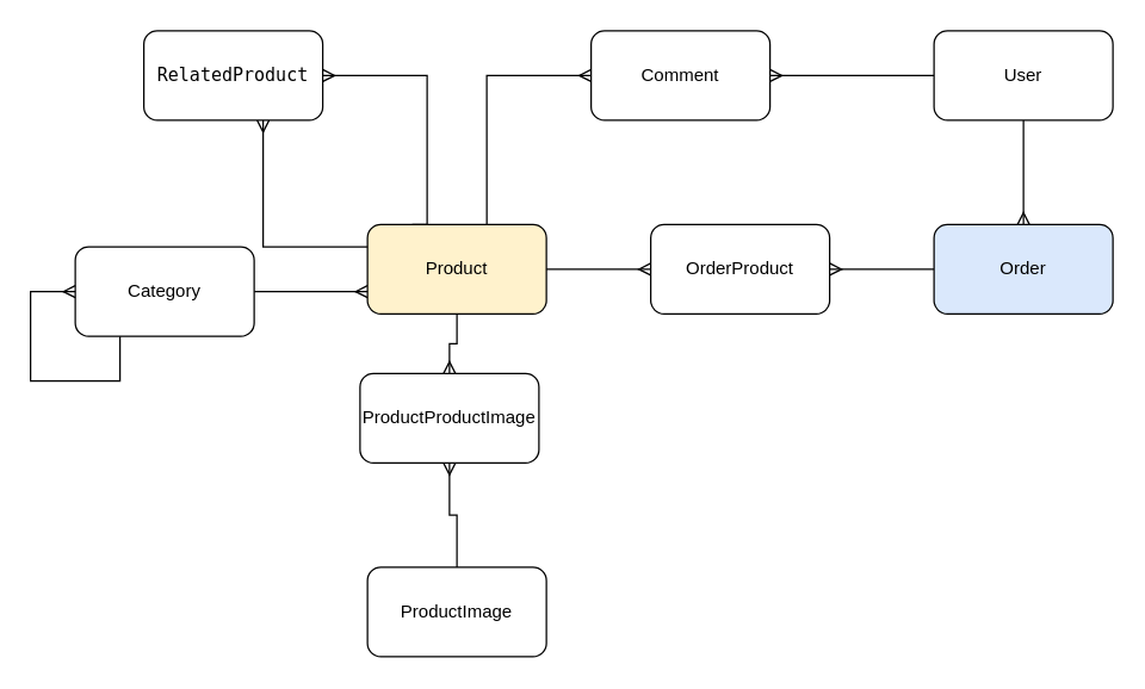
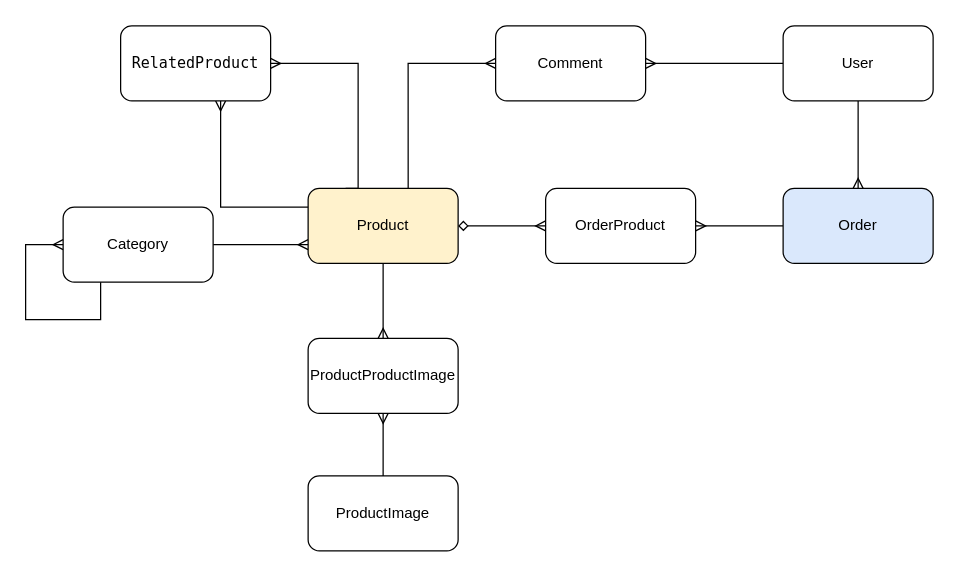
  <mxCell id="0" />
  <mxCell id="1" parent="0" />
  <mxCell id="2" style="edgeStyle=orthogonalEdgeStyle;rounded=0;orthogonalLoop=1;jettySize=auto;html=1;entryX=0.5;entryY=0;entryDx=0;entryDy=0;endArrow=ERmany;endFill=0;" edge="1" parent="1" source="4" target="14"><mxGeometry relative="1" as="geometry" /></mxCell>
  <mxCell id="3" value="" style="edgeStyle=orthogonalEdgeStyle;rounded=0;orthogonalLoop=1;jettySize=auto;html=1;endArrow=ERmany;endFill=0;" edge="1" parent="1" source="4" target="19"><mxGeometry relative="1" as="geometry" /></mxCell>
  <mxCell id="4" value="User" style="rounded=1;whiteSpace=wrap;html=1;" vertex="1" parent="1"><mxGeometry x="626" y="20" width="120" height="60" as="geometry" /></mxCell>
  <mxCell id="5" style="edgeStyle=orthogonalEdgeStyle;rounded=0;orthogonalLoop=1;jettySize=auto;html=1;exitX=1;exitY=0.5;exitDx=0;exitDy=0;entryX=0;entryY=0.75;entryDx=0;entryDy=0;endArrow=ERmany;endFill=0;" edge="1" parent="1" source="6" target="10"><mxGeometry relative="1" as="geometry" /></mxCell>
  <mxCell id="6" value="Category" style="rounded=1;whiteSpace=wrap;html=1;" vertex="1" parent="1"><mxGeometry x="50" y="165" width="120" height="60" as="geometry" /></mxCell>
  <mxCell id="7" style="edgeStyle=orthogonalEdgeStyle;rounded=0;orthogonalLoop=1;jettySize=auto;html=1;exitX=0.5;exitY=1;exitDx=0;exitDy=0;entryX=0.5;entryY=0;entryDx=0;entryDy=0;endArrow=ERmany;endFill=0;" edge="1" parent="1" source="10" target="17"><mxGeometry relative="1" as="geometry" /></mxCell>
  <mxCell id="8" style="edgeStyle=orthogonalEdgeStyle;rounded=0;orthogonalLoop=1;jettySize=auto;html=1;exitX=0.667;exitY=0.003;exitDx=0;exitDy=0;entryX=0;entryY=0.5;entryDx=0;entryDy=0;endArrow=ERmany;endFill=0;exitPerimeter=0;" edge="1" parent="1" source="10" target="19"><mxGeometry relative="1" as="geometry"><Array as="points"><mxPoint x="326" y="50" /></Array></mxGeometry></mxCell>
  <mxCell id="9" style="edgeStyle=orthogonalEdgeStyle;rounded=0;orthogonalLoop=1;jettySize=auto;html=1;exitX=0.25;exitY=0;exitDx=0;exitDy=0;entryX=1;entryY=0.5;entryDx=0;entryDy=0;endArrow=ERmany;endFill=0;" edge="1" parent="1" source="10" target="21"><mxGeometry relative="1" as="geometry"><Array as="points"><mxPoint x="286" y="150" /><mxPoint x="286" y="50" /></Array></mxGeometry></mxCell>
  <mxCell id="10" value="Product" style="rounded=1;whiteSpace=wrap;html=1;fillColor=#fff2cc;" vertex="1" parent="1"><mxGeometry x="246" y="150" width="120" height="60" as="geometry" /></mxCell>
  <mxCell id="11" style="edgeStyle=orthogonalEdgeStyle;rounded=0;orthogonalLoop=1;jettySize=auto;html=1;exitX=0.5;exitY=0;exitDx=0;exitDy=0;entryX=0.5;entryY=1;entryDx=0;entryDy=0;endArrow=ERmany;endFill=0;" edge="1" parent="1" source="12" target="17"><mxGeometry relative="1" as="geometry" /></mxCell>
  <mxCell id="12" value="ProductImage" style="rounded=1;whiteSpace=wrap;html=1;" vertex="1" parent="1"><mxGeometry x="246" y="380" width="120" height="60" as="geometry" /></mxCell>
  <mxCell id="13" style="edgeStyle=orthogonalEdgeStyle;rounded=0;orthogonalLoop=1;jettySize=auto;html=1;exitX=0;exitY=0.5;exitDx=0;exitDy=0;entryX=1;entryY=0.5;entryDx=0;entryDy=0;endArrow=ERmany;endFill=0;" edge="1" parent="1" source="14" target="16"><mxGeometry relative="1" as="geometry" /></mxCell>
  <mxCell id="14" value="Order" style="rounded=1;whiteSpace=wrap;html=1;fillColor=#dae8fc;" vertex="1" parent="1"><mxGeometry x="626" y="150" width="120" height="60" as="geometry" /></mxCell>
- <mxCell id="15" style="edgeStyle=orthogonalEdgeStyle;rounded=0;orthogonalLoop=1;jettySize=auto;html=1;entryX=1;entryY=0.5;entryDx=0;entryDy=0;endArrow=none;endFill=0;startArrow=ERmany;startFill=0;" edge="1" parent="1" source="16" target="10"><mxGeometry relative="1" as="geometry" /></mxCell>
+ <mxCell id="15" style="edgeStyle=orthogonalEdgeStyle;rounded=0;orthogonalLoop=1;jettySize=auto;html=1;entryX=1;entryY=0.5;entryDx=0;entryDy=0;endArrow=diamond;endFill=0;startArrow=ERmany;startFill=0;" edge="1" parent="1" source="16" target="10"><mxGeometry relative="1" as="geometry" /></mxCell>
  <mxCell id="16" value="OrderProduct" style="rounded=1;whiteSpace=wrap;html=1;" vertex="1" parent="1"><mxGeometry x="436" y="150" width="120" height="60" as="geometry" /></mxCell>
- <mxCell id="17" value="ProductProductImage" style="rounded=1;whiteSpace=wrap;html=1;" vertex="1" parent="1"><mxGeometry x="241" y="250" width="120" height="60" as="geometry" /></mxCell>
+ <mxCell id="17" value="ProductProductImage" style="rounded=1;whiteSpace=wrap;html=1;" vertex="1" parent="1"><mxGeometry x="246" y="270" width="120" height="60" as="geometry" /></mxCell>
  <mxCell id="18" style="edgeStyle=orthogonalEdgeStyle;rounded=0;orthogonalLoop=1;jettySize=auto;html=1;entryX=0;entryY=0.5;entryDx=0;entryDy=0;endArrow=ERmany;endFill=0;" edge="1" parent="1" target="6"><mxGeometry relative="1" as="geometry"><mxPoint x="80" y="225" as="sourcePoint" /><Array as="points"><mxPoint x="80" y="255" /><mxPoint x="20" y="255" /><mxPoint x="20" y="195" /></Array></mxGeometry></mxCell>
  <mxCell id="19" value="Comment" style="rounded=1;whiteSpace=wrap;html=1;" vertex="1" parent="1"><mxGeometry x="396" y="20" width="120" height="60" as="geometry" /></mxCell>
  <mxCell id="20" value="" style="edgeStyle=orthogonalEdgeStyle;rounded=0;orthogonalLoop=1;jettySize=auto;html=1;entryX=0;entryY=0.25;entryDx=0;entryDy=0;endArrow=none;endFill=0;startArrow=ERmany;startFill=0;" edge="1" parent="1" source="21" target="10"><mxGeometry relative="1" as="geometry"><Array as="points"><mxPoint x="176" y="165" /></Array></mxGeometry></mxCell>
  <mxCell id="21" value="&lt;div style=&quot;background-color:#ffffff;color:#080808&quot;&gt;&lt;pre style=&quot;font-family:'JetBrains Mono',monospace;font-size:9,8pt;&quot;&gt;&lt;span style=&quot;color:#000000;&quot;&gt;RelatedProduct&lt;/span&gt;&lt;/pre&gt;&lt;/div&gt;" style="rounded=1;whiteSpace=wrap;html=1;" vertex="1" parent="1"><mxGeometry x="96" y="20" width="120" height="60" as="geometry" /></mxCell>
